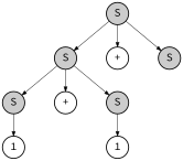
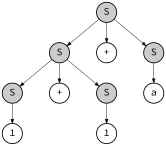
  digraph {
    nodesep=.66
    ranksep=.5
    splines=line
    node [fillcolor="#cccccc" fontname="Source Code Pro,Ubuntu Mono" fontsize=18 margin=0 penwidth=1.5 shape=circle style=filled]
    edge [arrowsize=.75 penwidth=.75]
    n1 [label=S width=0.5]
    n2 [label=S width=0.5]
    n3 [fillcolor="#ffffff" label="+" width=0.5]
    n4 [label=S width=0.5]
    n5 [label=S width=0.5]
    n6 [fillcolor="#ffffff" label="+" width=0.5]
    n7 [label=S width=0.5]
+   n8 [fillcolor="#ffffff" label=a width=0.5]
    n9 [fillcolor="#ffffff" label=1 width=0.5]
    n10 [fillcolor="#ffffff" label=1 width=0.5]
    n1 -> n2
    n1 -> n3
    n1 -> n4
    n2 -> n5
    n2 -> n6
    n2 -> n7
+   n4 -> n8
    n5 -> n9
    n7 -> n10
  }
